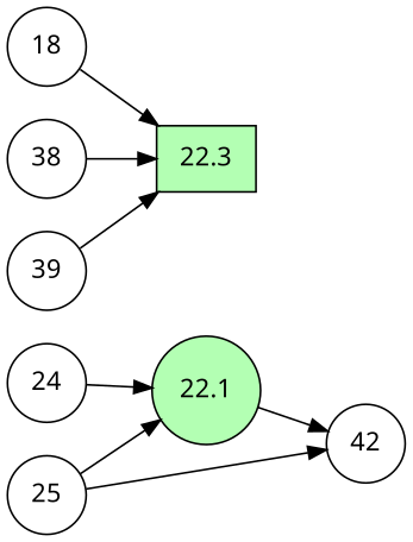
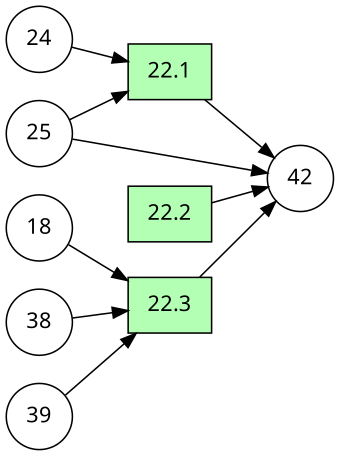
  digraph {
    compound=true
    fontname="Noto Sans"
    forcelabels=true
    rankdir=LR
    node [fillcolor=white fontname="Noto Sans" shape=circle style=filled weight=99]
    edge [fontname="Noto Sans"]
-   22.1 [fillcolor="#b3ffb3" weight=""]
+   22.1 [fillcolor="#b3ffb3" shape=box weight=""]
    24
    42
    25
+   22.2 [fillcolor="#b3ffb3" shape=box weight=""]
    22.3 [fillcolor="#b3ffb3" shape=box weight=""]
    18
    38
    39
    22.1 -> 42
    24 -> 22.1
    25 -> 22.1
    25 -> 42
+   22.2 -> 42
+   22.3 -> 42
    18 -> 22.3
    38 -> 22.3
    39 -> 22.3
  }
